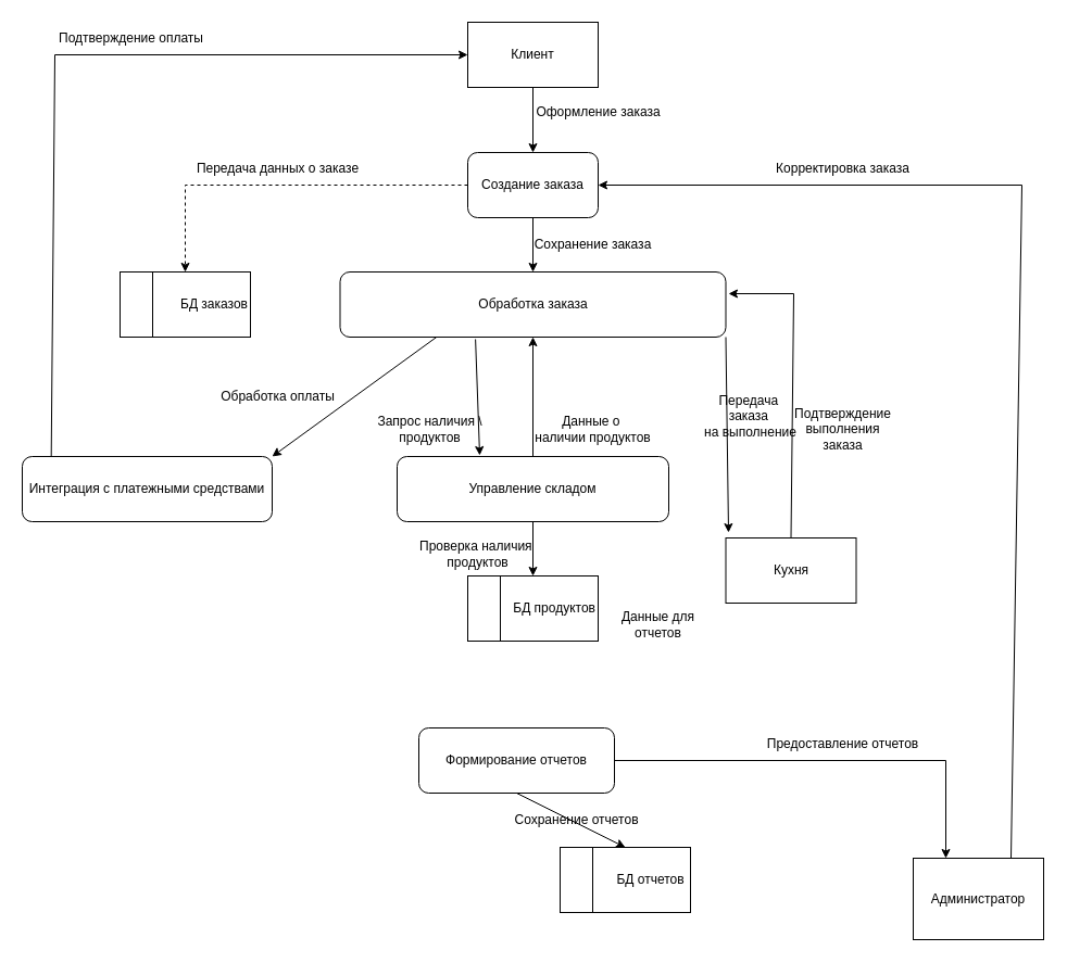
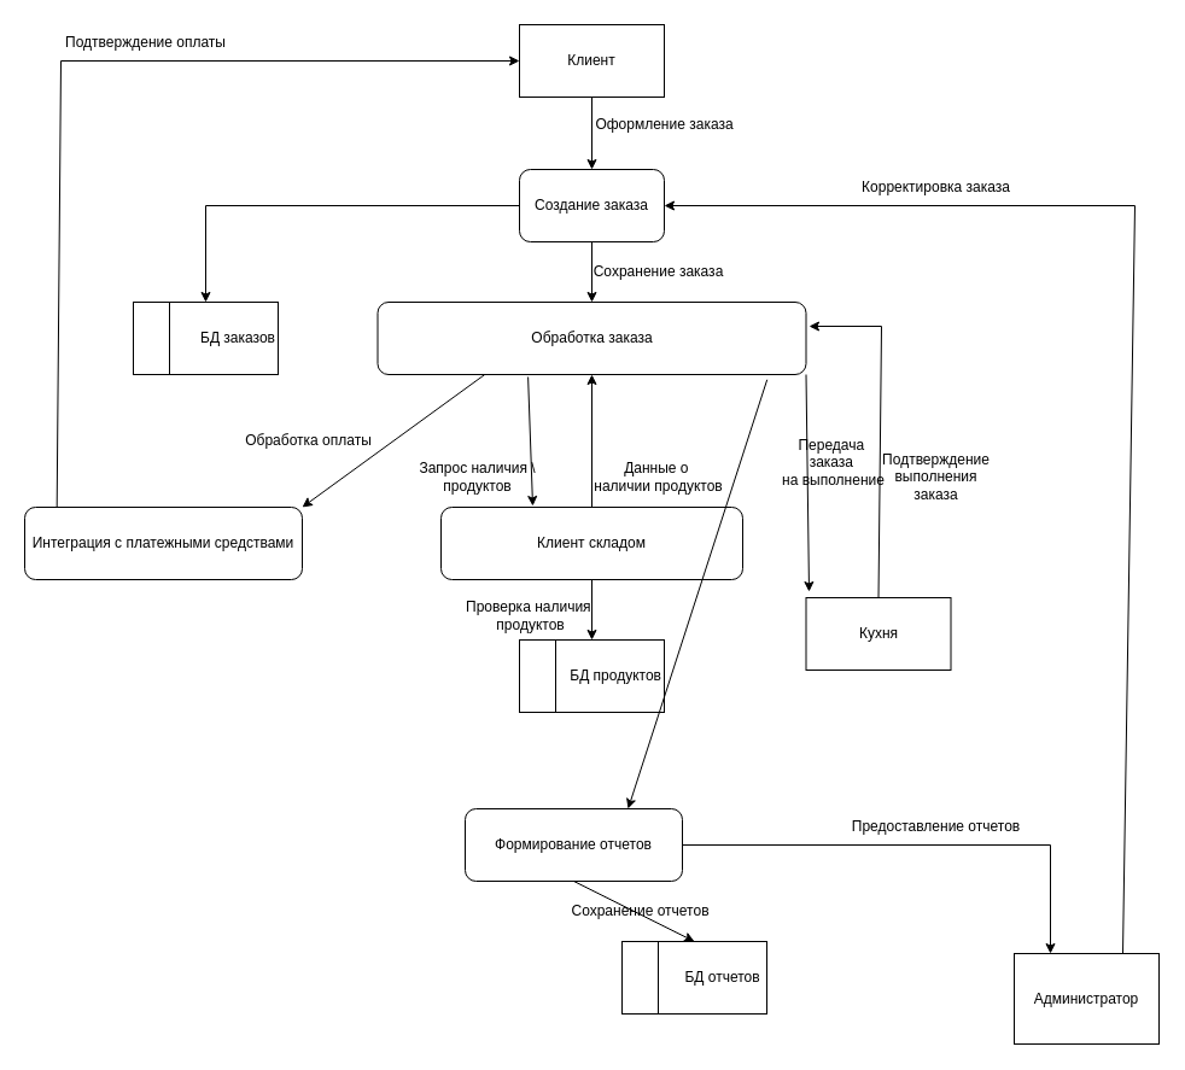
  <mxCell id="0" />
  <mxCell id="1" parent="0" />
  <mxCell id="2" value="Клиент" style="rounded=0;whiteSpace=wrap;html=1;" vertex="1" parent="1"><mxGeometry x="430" y="20" width="120" height="60" as="geometry" /></mxCell>
  <mxCell id="3" value="Создание заказа" style="rounded=1;whiteSpace=wrap;html=1;" vertex="1" parent="1"><mxGeometry x="430" y="140" width="120" height="60" as="geometry" /></mxCell>
  <mxCell id="4" value="Обработка заказа" style="rounded=1;whiteSpace=wrap;html=1;" vertex="1" parent="1"><mxGeometry x="312.5" y="250" width="355" height="60" as="geometry" /></mxCell>
  <mxCell id="5" value="БД заказов" style="rounded=0;whiteSpace=wrap;html=1;align=right;" vertex="1" parent="1"><mxGeometry x="110" y="250" width="120" height="60" as="geometry" /></mxCell>
  <mxCell id="6" value="" style="endArrow=none;html=1;rounded=0;exitX=0.25;exitY=1;exitDx=0;exitDy=0;entryX=0.25;entryY=0;entryDx=0;entryDy=0;" edge="1" parent="1" source="5" target="5"><mxGeometry width="50" height="50" relative="1" as="geometry"><mxPoint x="480" y="340" as="sourcePoint" /><mxPoint x="530" y="290" as="targetPoint" /></mxGeometry></mxCell>
- <mxCell id="7" value="Управление складом" style="rounded=1;whiteSpace=wrap;html=1;" vertex="1" parent="1"><mxGeometry x="365" y="420" width="250" height="60" as="geometry" /></mxCell>
+ <mxCell id="7" value="Клиент складом" style="rounded=1;whiteSpace=wrap;html=1;" vertex="1" parent="1"><mxGeometry x="365" y="420" width="250" height="60" as="geometry" /></mxCell>
  <mxCell id="8" value="БД продуктов" style="rounded=0;whiteSpace=wrap;html=1;align=right;" vertex="1" parent="1"><mxGeometry x="430" y="530" width="120" height="60" as="geometry" /></mxCell>
  <mxCell id="9" value="" style="endArrow=none;html=1;rounded=0;exitX=0.25;exitY=1;exitDx=0;exitDy=0;entryX=0.25;entryY=0;entryDx=0;entryDy=0;" edge="1" parent="1" source="8" target="8"><mxGeometry width="50" height="50" relative="1" as="geometry"><mxPoint x="480" y="340" as="sourcePoint" /><mxPoint x="530" y="290" as="targetPoint" /></mxGeometry></mxCell>
  <mxCell id="10" value="Кухня" style="rounded=0;whiteSpace=wrap;html=1;" vertex="1" parent="1"><mxGeometry x="667.5" y="495" width="120" height="60" as="geometry" /></mxCell>
  <mxCell id="11" value="Формирование отчетов" style="rounded=1;whiteSpace=wrap;html=1;" vertex="1" parent="1"><mxGeometry x="385" y="670" width="180" height="60" as="geometry" /></mxCell>
  <mxCell id="12" value="БД отчетов&amp;nbsp;" style="rounded=0;whiteSpace=wrap;html=1;align=right;" vertex="1" parent="1"><mxGeometry x="515" y="780" width="120" height="60" as="geometry" /></mxCell>
  <mxCell id="13" value="" style="endArrow=none;html=1;rounded=0;exitX=0.25;exitY=1;exitDx=0;exitDy=0;entryX=0.25;entryY=0;entryDx=0;entryDy=0;" edge="1" parent="1" source="12" target="12"><mxGeometry width="50" height="50" relative="1" as="geometry"><mxPoint x="480" y="650" as="sourcePoint" /><mxPoint x="530" y="600" as="targetPoint" /></mxGeometry></mxCell>
  <mxCell id="14" value="Администратор" style="rounded=0;whiteSpace=wrap;html=1;" vertex="1" parent="1"><mxGeometry x="840" y="790" width="120" height="75" as="geometry" /></mxCell>
  <mxCell id="15" value="Интеграция с платежными средствами" style="rounded=1;whiteSpace=wrap;html=1;" vertex="1" parent="1"><mxGeometry x="20" y="420" width="230" height="60" as="geometry" /></mxCell>
  <mxCell id="16" value="" style="endArrow=classic;html=1;rounded=0;exitX=0.5;exitY=1;exitDx=0;exitDy=0;" edge="1" parent="1" source="2"><mxGeometry width="50" height="50" relative="1" as="geometry"><mxPoint x="440" y="310" as="sourcePoint" /><mxPoint x="490" y="140" as="targetPoint" /></mxGeometry></mxCell>
  <mxCell id="17" value="" style="endArrow=classic;html=1;rounded=0;entryX=0.5;entryY=0;entryDx=0;entryDy=0;exitX=0.5;exitY=1;exitDx=0;exitDy=0;" edge="1" parent="1" source="3" target="4"><mxGeometry width="50" height="50" relative="1" as="geometry"><mxPoint x="500" y="210" as="sourcePoint" /><mxPoint x="489" y="260" as="targetPoint" /></mxGeometry></mxCell>
- <mxCell id="18" value="" style="endArrow=classic;html=1;rounded=0;entryX=0.5;entryY=0;entryDx=0;entryDy=0;exitX=0;exitY=0.5;exitDx=0;exitDy=0;dashed=1;" edge="1" parent="1" source="3" target="5"><mxGeometry width="50" height="50" relative="1" as="geometry"><mxPoint x="440" y="310" as="sourcePoint" /><mxPoint x="490" y="260" as="targetPoint" /><Array as="points"><mxPoint x="170" y="170" /></Array></mxGeometry></mxCell>
+ <mxCell id="18" value="" style="endArrow=classic;html=1;rounded=0;entryX=0.5;entryY=0;entryDx=0;entryDy=0;exitX=0;exitY=0.5;exitDx=0;exitDy=0;" edge="1" parent="1" source="3" target="5"><mxGeometry width="50" height="50" relative="1" as="geometry"><mxPoint x="440" y="310" as="sourcePoint" /><mxPoint x="490" y="260" as="targetPoint" /><Array as="points"><mxPoint x="170" y="170" /></Array></mxGeometry></mxCell>
  <mxCell id="19" value="" style="endArrow=classic;html=1;rounded=0;exitX=0.25;exitY=1;exitDx=0;exitDy=0;entryX=1;entryY=0;entryDx=0;entryDy=0;" edge="1" parent="1" source="4" target="15"><mxGeometry width="50" height="50" relative="1" as="geometry"><mxPoint x="440" y="310" as="sourcePoint" /><mxPoint x="490" y="260" as="targetPoint" /><Array as="points" /></mxGeometry></mxCell>
  <mxCell id="20" value="" style="endArrow=classic;html=1;rounded=0;exitX=0.116;exitY=0;exitDx=0;exitDy=0;exitPerimeter=0;entryX=0;entryY=0.5;entryDx=0;entryDy=0;" edge="1" parent="1" source="15" target="2"><mxGeometry width="50" height="50" relative="1" as="geometry"><mxPoint x="440" y="310" as="sourcePoint" /><mxPoint x="490" y="260" as="targetPoint" /><Array as="points"><mxPoint x="50" y="50" /></Array></mxGeometry></mxCell>
  <mxCell id="21" value="" style="endArrow=classic;html=1;rounded=0;entryX=0.304;entryY=-0.017;entryDx=0;entryDy=0;entryPerimeter=0;exitX=0.351;exitY=1.033;exitDx=0;exitDy=0;exitPerimeter=0;" edge="1" parent="1" source="4" target="7"><mxGeometry width="50" height="50" relative="1" as="geometry"><mxPoint x="440" y="320" as="sourcePoint" /><mxPoint x="490" y="260" as="targetPoint" /></mxGeometry></mxCell>
  <mxCell id="22" value="" style="endArrow=classic;html=1;rounded=0;entryX=0.5;entryY=1;entryDx=0;entryDy=0;" edge="1" parent="1" source="7" target="4"><mxGeometry width="50" height="50" relative="1" as="geometry"><mxPoint x="440" y="310" as="sourcePoint" /><mxPoint x="490" y="260" as="targetPoint" /></mxGeometry></mxCell>
  <mxCell id="23" value="" style="endArrow=classic;html=1;rounded=0;exitX=0.5;exitY=1;exitDx=0;exitDy=0;entryX=0.5;entryY=0;entryDx=0;entryDy=0;" edge="1" parent="1" source="7" target="8"><mxGeometry width="50" height="50" relative="1" as="geometry"><mxPoint x="440" y="310" as="sourcePoint" /><mxPoint x="490" y="260" as="targetPoint" /></mxGeometry></mxCell>
  <mxCell id="24" value="" style="endArrow=classic;html=1;rounded=0;exitX=1;exitY=1;exitDx=0;exitDy=0;" edge="1" parent="1" source="4"><mxGeometry width="50" height="50" relative="1" as="geometry"><mxPoint x="620" y="580" as="sourcePoint" /><mxPoint x="670" y="490" as="targetPoint" /></mxGeometry></mxCell>
  <mxCell id="25" value="" style="endArrow=classic;html=1;rounded=0;exitX=0.5;exitY=0;exitDx=0;exitDy=0;" edge="1" parent="1" source="10"><mxGeometry width="50" height="50" relative="1" as="geometry"><mxPoint x="620" y="580" as="sourcePoint" /><mxPoint x="670" y="270" as="targetPoint" /><Array as="points"><mxPoint x="730" y="270" /></Array></mxGeometry></mxCell>
+ <mxCell id="26" value="" style="endArrow=classic;html=1;rounded=0;entryX=0.75;entryY=0;entryDx=0;entryDy=0;exitX=0.909;exitY=1.071;exitDx=0;exitDy=0;exitPerimeter=0;" edge="1" parent="1" source="4" target="11"><mxGeometry width="50" height="50" relative="1" as="geometry"><mxPoint x="630" y="320" as="sourcePoint" /><mxPoint x="670" y="530" as="targetPoint" /></mxGeometry></mxCell>
  <mxCell id="27" value="" style="endArrow=classic;html=1;rounded=0;exitX=0.5;exitY=1;exitDx=0;exitDy=0;entryX=0.5;entryY=0;entryDx=0;entryDy=0;" edge="1" parent="1" source="11" target="12"><mxGeometry width="50" height="50" relative="1" as="geometry"><mxPoint x="620" y="580" as="sourcePoint" /><mxPoint x="670" y="530" as="targetPoint" /></mxGeometry></mxCell>
  <mxCell id="28" value="" style="endArrow=classic;html=1;rounded=0;exitX=1;exitY=0.5;exitDx=0;exitDy=0;entryX=0.25;entryY=0;entryDx=0;entryDy=0;" edge="1" parent="1" source="11" target="14"><mxGeometry width="50" height="50" relative="1" as="geometry"><mxPoint x="620" y="580" as="sourcePoint" /><mxPoint x="850" y="700" as="targetPoint" /><Array as="points"><mxPoint x="870" y="700" /></Array></mxGeometry></mxCell>
  <mxCell id="29" value="" style="endArrow=classic;html=1;rounded=0;exitX=0.75;exitY=0;exitDx=0;exitDy=0;entryX=1;entryY=0.5;entryDx=0;entryDy=0;" edge="1" parent="1" source="14" target="3"><mxGeometry width="50" height="50" relative="1" as="geometry"><mxPoint x="620" y="580" as="sourcePoint" /><mxPoint x="670" y="530" as="targetPoint" /><Array as="points"><mxPoint x="940" y="170" /></Array></mxGeometry></mxCell>
  <mxCell id="30" value="Оформление заказа" style="text;html=1;align=center;verticalAlign=middle;resizable=0;points=[];autosize=1;strokeColor=none;fillColor=none;" vertex="1" parent="1"><mxGeometry x="480" y="88" width="140" height="30" as="geometry" /></mxCell>
- <mxCell id="31" value="Передача данных о заказе" style="text;html=1;align=center;verticalAlign=middle;resizable=0;points=[];autosize=1;strokeColor=none;fillColor=none;" vertex="1" parent="1"><mxGeometry x="170" y="140" width="170" height="30" as="geometry" /></mxCell>
  <mxCell id="32" value="Сохранение заказа" style="text;html=1;align=center;verticalAlign=middle;resizable=0;points=[];autosize=1;strokeColor=none;fillColor=none;" vertex="1" parent="1"><mxGeometry x="480" y="210" width="130" height="30" as="geometry" /></mxCell>
  <mxCell id="33" value="Обработка оплаты" style="text;html=1;align=center;verticalAlign=middle;resizable=0;points=[];autosize=1;strokeColor=none;fillColor=none;" vertex="1" parent="1"><mxGeometry x="190" y="350" width="130" height="30" as="geometry" /></mxCell>
  <mxCell id="34" value="Запрос наличия \&lt;div&gt;продуктов&lt;/div&gt;" style="text;html=1;align=center;verticalAlign=middle;resizable=0;points=[];autosize=1;strokeColor=none;fillColor=none;" vertex="1" parent="1"><mxGeometry x="335" y="375" width="120" height="40" as="geometry" /></mxCell>
  <mxCell id="35" value="Данные о&amp;nbsp;&lt;div&gt;наличии продуктов&lt;/div&gt;" style="text;html=1;align=center;verticalAlign=middle;resizable=0;points=[];autosize=1;strokeColor=none;fillColor=none;" vertex="1" parent="1"><mxGeometry x="480" y="375" width="130" height="40" as="geometry" /></mxCell>
  <mxCell id="36" value="Подтверждение оплаты" style="text;html=1;align=center;verticalAlign=middle;resizable=0;points=[];autosize=1;strokeColor=none;fillColor=none;" vertex="1" parent="1"><mxGeometry x="40" y="20" width="160" height="30" as="geometry" /></mxCell>
  <mxCell id="37" value="Проверка наличия&amp;nbsp;&lt;div&gt;продуктов&lt;/div&gt;" style="text;html=1;align=center;verticalAlign=middle;resizable=0;points=[];autosize=1;strokeColor=none;fillColor=none;" vertex="1" parent="1"><mxGeometry x="374" y="490" width="130" height="40" as="geometry" /></mxCell>
  <mxCell id="38" value="Подтверждение&lt;div&gt;выполнения&lt;/div&gt;&lt;div&gt;заказа&lt;/div&gt;" style="text;html=1;align=center;verticalAlign=middle;resizable=0;points=[];autosize=1;strokeColor=none;fillColor=none;" vertex="1" parent="1"><mxGeometry x="720" y="365" width="110" height="60" as="geometry" /></mxCell>
  <mxCell id="39" value="Передача&amp;nbsp;&lt;div&gt;заказа&amp;nbsp;&lt;/div&gt;&lt;div&gt;на выполнение&lt;/div&gt;" style="text;html=1;align=center;verticalAlign=middle;resizable=0;points=[];autosize=1;strokeColor=none;fillColor=none;" vertex="1" parent="1"><mxGeometry x="635" y="353" width="110" height="60" as="geometry" /></mxCell>
- <mxCell id="40" value="Данные для&lt;div&gt;отчетов&lt;/div&gt;" style="text;html=1;align=center;verticalAlign=middle;resizable=0;points=[];autosize=1;strokeColor=none;fillColor=none;" vertex="1" parent="1"><mxGeometry x="560" y="555" width="90" height="40" as="geometry" /></mxCell>
  <mxCell id="41" value="Сохранение отчетов" style="text;html=1;align=center;verticalAlign=middle;resizable=0;points=[];autosize=1;strokeColor=none;fillColor=none;" vertex="1" parent="1"><mxGeometry x="460" y="740" width="140" height="30" as="geometry" /></mxCell>
  <mxCell id="42" value="Предоставление отчетов" style="text;html=1;align=center;verticalAlign=middle;resizable=0;points=[];autosize=1;strokeColor=none;fillColor=none;" vertex="1" parent="1"><mxGeometry x="695" y="670" width="160" height="30" as="geometry" /></mxCell>
  <mxCell id="43" value="Корректировка заказа" style="text;html=1;align=center;verticalAlign=middle;resizable=0;points=[];autosize=1;strokeColor=none;fillColor=none;" vertex="1" parent="1"><mxGeometry x="700" y="140" width="150" height="30" as="geometry" /></mxCell>
